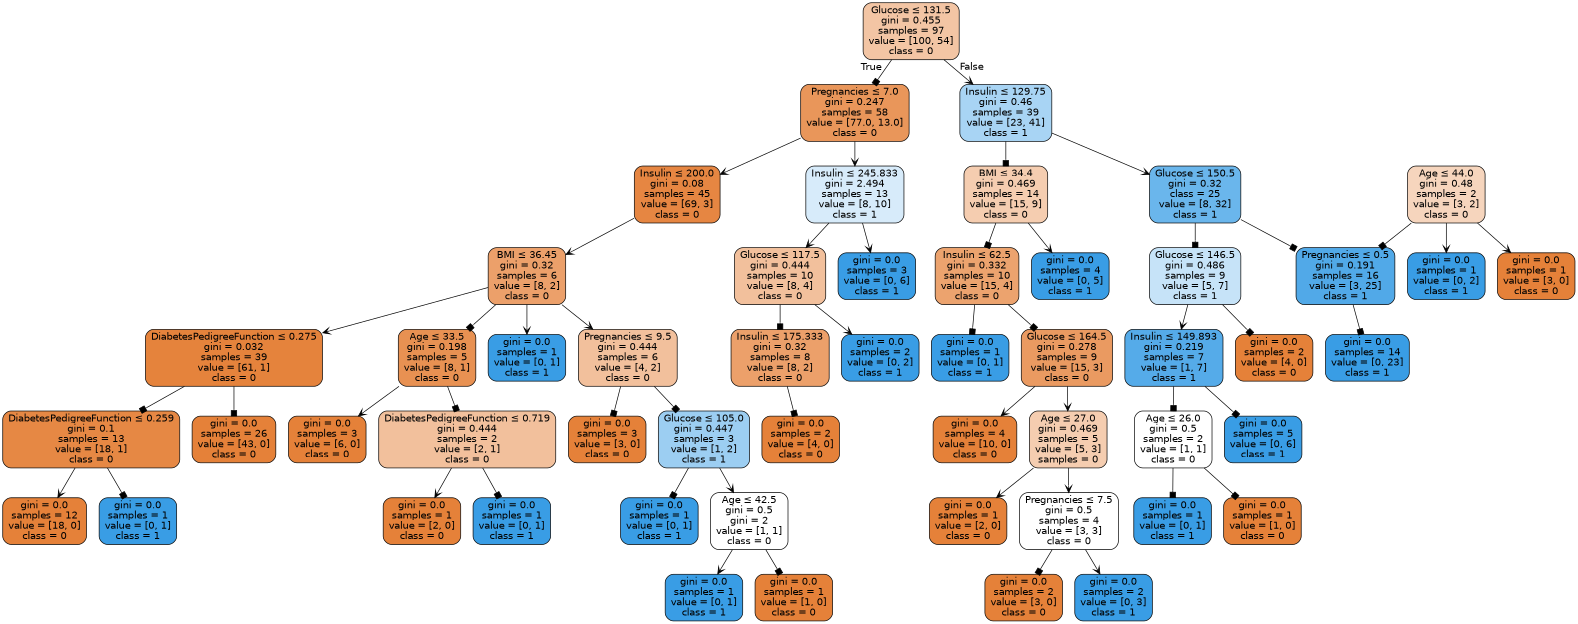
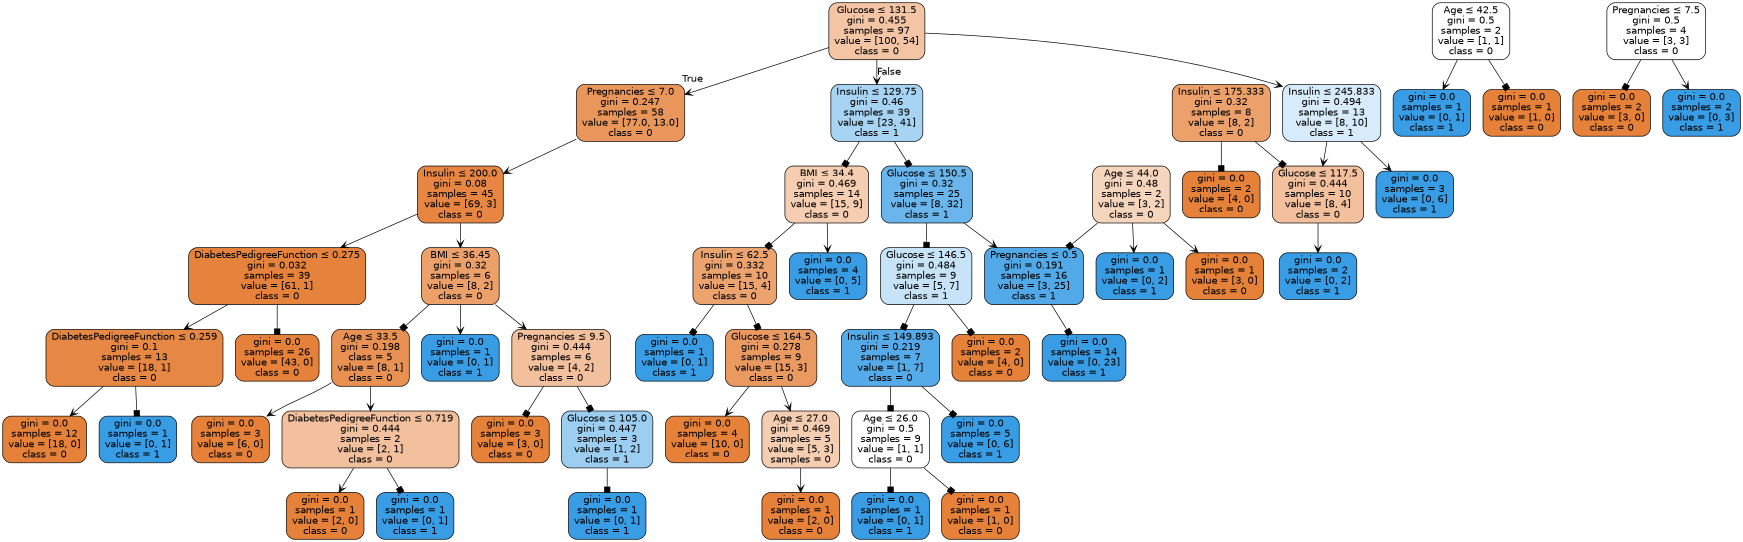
  digraph {
    node [color=black fillcolor="#399de5" fontname=helvetica shape=box style="filled, rounded"]
    edge [arrowhead=vee fontname=helvetica]
    n1 [fillcolor="#f3c5a4" label=<Glucose &le; 131.5<br/>gini = 0.455<br/>samples = 97<br/>value = [100, 54]<br/>class = 0>]
    n2 [fillcolor="#e9965a" label=<Pregnancies &le; 7.0<br/>gini = 0.247<br/>samples = 58<br/>value = [77.0, 13.0]<br/>class = 0>]
    n3 [fillcolor="#a8d4f4" label=<Insulin &le; 129.75<br/>gini = 0.46<br/>samples = 39<br/>value = [23, 41]<br/>class = 1>]
    n4 [fillcolor="#e68642" label=<Insulin &le; 200.0<br/>gini = 0.08<br/>samples = 45<br/>value = [69, 3]<br/>class = 0>]
-   n5 [fillcolor="#d7ebfa" label=<Insulin &le; 245.833<br/>gini = 2.494<br/>samples = 13<br/>value = [8, 10]<br/>class = 1>]
+   n5 [fillcolor="#d7ebfa" label=<Insulin &le; 245.833<br/>gini = 0.494<br/>samples = 13<br/>value = [8, 10]<br/>class = 1>]
    n6 [fillcolor="#f5cdb0" label=<BMI &le; 34.4<br/>gini = 0.469<br/>samples = 14<br/>value = [15, 9]<br/>class = 0>]
-   n7 [fillcolor="#6ab6ec" label=<Glucose &le; 150.5<br/>gini = 0.32<br/>class = 25<br/>value = [8, 32]<br/>class = 1>]
+   n7 [fillcolor="#6ab6ec" label=<Glucose &le; 150.5<br/>gini = 0.32<br/>samples = 25<br/>value = [8, 32]<br/>class = 1>]
    n8 [fillcolor="#e5833c" label=<DiabetesPedigreeFunction &le; 0.275<br/>gini = 0.032<br/>samples = 39<br/>value = [61, 1]<br/>class = 0>]
    n9 [fillcolor="#eca06a" label=<BMI &le; 36.45<br/>gini = 0.32<br/>samples = 6<br/>value = [8, 2]<br/>class = 0>]
    n10 [fillcolor="#f2c09c" label=<Glucose &le; 117.5<br/>gini = 0.444<br/>samples = 10<br/>value = [8, 4]<br/>class = 0>]
    n11 [label=<gini = 0.0<br/>samples = 3<br/>value = [0, 6]<br/>class = 1>]
    n12 [fillcolor="#e68844" label=<DiabetesPedigreeFunction &le; 0.259<br/>gini = 0.1<br/>samples = 13<br/>value = [18, 1]<br/>class = 0>]
    n13 [fillcolor="#e58139" label=<gini = 0.0<br/>samples = 26<br/>value = [43, 0]<br/>class = 0>]
-   n14 [fillcolor="#e89152" label=<Age &le; 33.5<br/>gini = 0.198<br/>samples = 5<br/>value = [8, 1]<br/>class = 0>]
+   n14 [fillcolor="#e89152" label=<Age &le; 33.5<br/>gini = 0.198<br/>class = 5<br/>value = [8, 1]<br/>class = 0>]
    n15 [label=<gini = 0.0<br/>samples = 1<br/>value = [0, 1]<br/>class = 1>]
    n16 [fillcolor="#f2c09c" label=<Pregnancies &le; 9.5<br/>gini = 0.444<br/>samples = 6<br/>value = [4, 2]<br/>class = 0>]
    n17 [fillcolor="#e58139" label=<gini = 0.0<br/>samples = 12<br/>value = [18, 0]<br/>class = 0>]
    n18 [label=<gini = 0.0<br/>samples = 1<br/>value = [0, 1]<br/>class = 1>]
    n19 [fillcolor="#e58139" label=<gini = 0.0<br/>samples = 3<br/>value = [6, 0]<br/>class = 0>]
    n20 [fillcolor="#f2c09c" label=<DiabetesPedigreeFunction &le; 0.719<br/>gini = 0.444<br/>samples = 2<br/>value = [2, 1]<br/>class = 0>]
    n21 [fillcolor="#e58139" label=<gini = 0.0<br/>samples = 1<br/>value = [2, 0]<br/>class = 0>]
    n22 [label=<gini = 0.0<br/>samples = 1<br/>value = [0, 1]<br/>class = 1>]
    n23 [fillcolor="#eca06a" label=<Insulin &le; 175.333<br/>gini = 0.32<br/>samples = 8<br/>value = [8, 2]<br/>class = 0>]
    n24 [label=<gini = 0.0<br/>samples = 2<br/>value = [0, 2]<br/>class = 1>]
    n25 [fillcolor="#e58139" label=<gini = 0.0<br/>samples = 2<br/>value = [4, 0]<br/>class = 0>]
    n26 [fillcolor="#e58139" label=<gini = 0.0<br/>samples = 3<br/>value = [3, 0]<br/>class = 0>]
    n27 [fillcolor="#9ccef2" label=<Glucose &le; 105.0<br/>gini = 0.447<br/>samples = 3<br/>value = [1, 2]<br/>class = 1>]
    n28 [label=<gini = 0.0<br/>samples = 1<br/>value = [0, 1]<br/>class = 1>]
-   n29 [fillcolor="#ffffff" label=<Age &le; 42.5<br/>gini = 0.5<br/>gini = 2<br/>value = [1, 1]<br/>class = 0>]
+   n29 [fillcolor="#ffffff" label=<Age &le; 42.5<br/>gini = 0.5<br/>samples = 2<br/>value = [1, 1]<br/>class = 0>]
    n30 [label=<gini = 0.0<br/>samples = 1<br/>value = [0, 1]<br/>class = 1>]
    n31 [fillcolor="#e58139" label=<gini = 0.0<br/>samples = 1<br/>value = [1, 0]<br/>class = 0>]
    n32 [fillcolor="#eca36e" label=<Insulin &le; 62.5<br/>gini = 0.332<br/>samples = 10<br/>value = [15, 4]<br/>class = 0>]
    n33 [label=<gini = 0.0<br/>samples = 4<br/>value = [0, 5]<br/>class = 1>]
-   n34 [fillcolor="#c6e3f8" label=<Glucose &le; 146.5<br/>gini = 0.486<br/>samples = 9<br/>value = [5, 7]<br/>class = 1>]
+   n34 [fillcolor="#c6e3f8" label=<Glucose &le; 146.5<br/>gini = 0.484<br/>samples = 9<br/>value = [5, 7]<br/>class = 1>]
    n35 [fillcolor="#51a9e8" label=<Pregnancies &le; 0.5<br/>gini = 0.191<br/>samples = 16<br/>value = [3, 25]<br/>class = 1>]
    n36 [label=<gini = 0.0<br/>samples = 1<br/>value = [0, 1]<br/>class = 1>]
    n37 [fillcolor="#ea9a61" label=<Glucose &le; 164.5<br/>gini = 0.278<br/>samples = 9<br/>value = [15, 3]<br/>class = 0>]
    n38 [fillcolor="#e58139" label=<gini = 0.0<br/>samples = 4<br/>value = [10, 0]<br/>class = 0>]
    n39 [fillcolor="#f5cdb0" label=<Age &le; 27.0<br/>gini = 0.469<br/>samples = 5<br/>value = [5, 3]<br/>samples = 0>]
    n40 [fillcolor="#e58139" label=<gini = 0.0<br/>samples = 1<br/>value = [2, 0]<br/>class = 0>]
    n41 [fillcolor="#ffffff" label=<Pregnancies &le; 7.5<br/>gini = 0.5<br/>samples = 4<br/>value = [3, 3]<br/>class = 0>]
    n42 [fillcolor="#e58139" label=<gini = 0.0<br/>samples = 2<br/>value = [3, 0]<br/>class = 0>]
    n43 [label=<gini = 0.0<br/>samples = 2<br/>value = [0, 3]<br/>class = 1>]
-   n44 [fillcolor="#55abe9" label=<Insulin &le; 149.893<br/>gini = 0.219<br/>samples = 7<br/>value = [1, 7]<br/>class = 1>]
+   n44 [fillcolor="#55abe9" label=<Insulin &le; 149.893<br/>gini = 0.219<br/>samples = 7<br/>value = [1, 7]<br/>class = 0>]
    n45 [fillcolor="#e58139" label=<gini = 0.0<br/>samples = 2<br/>value = [4, 0]<br/>class = 0>]
    n46 [label=<gini = 0.0<br/>samples = 14<br/>value = [0, 23]<br/>class = 1>]
-   n47 [fillcolor="#ffffff" label=<Age &le; 26.0<br/>gini = 0.5<br/>samples = 2<br/>value = [1, 1]<br/>class = 0>]
+   n47 [fillcolor="#ffffff" label=<Age &le; 26.0<br/>gini = 0.5<br/>samples = 9<br/>value = [1, 1]<br/>class = 0>]
    n48 [label=<gini = 0.0<br/>samples = 5<br/>value = [0, 6]<br/>class = 1>]
    n49 [label=<gini = 0.0<br/>samples = 1<br/>value = [0, 1]<br/>class = 1>]
    n50 [fillcolor="#e58139" label=<gini = 0.0<br/>samples = 1<br/>value = [1, 0]<br/>class = 0>]
    n51 [fillcolor="#f6d5bd" label=<Age &le; 44.0<br/>gini = 0.48<br/>samples = 2<br/>value = [3, 2]<br/>class = 0>]
    n52 [label=<gini = 0.0<br/>samples = 1<br/>value = [0, 2]<br/>class = 1>]
    n53 [fillcolor="#e58139" label=<gini = 0.0<br/>samples = 1<br/>value = [3, 0]<br/>class = 0>]
-   n1 -> n2 [arrowhead=box headlabel=True labelangle=45 labeldistance=2.5]
+   n1 -> n2 [headlabel=True labelangle=45 labeldistance=2.5]
    n1 -> n3 [headlabel=False labelangle=-45 labeldistance=2.5]
    n2 -> n4
-   n2 -> n5
+   n1 -> n5
    n3 -> n6 [arrowhead=box]
-   n3 -> n7
-   n9 -> n8
+   n3 -> n7 [arrowhead=box]
+   n4 -> n8
    n4 -> n9
    n5 -> n10
    n5 -> n11
    n6 -> n32 [arrowhead=box]
    n6 -> n33
    n7 -> n34 [arrowhead=box]
-   n7 -> n35 [arrowhead=box]
-   n8 -> n12 [arrowhead=box]
+   n7 -> n35
+   n8 -> n12
    n8 -> n13 [arrowhead=box]
    n9 -> n14 [arrowhead=box]
    n9 -> n15
    n9 -> n16
-   n10 -> n23 [arrowhead=box]
+   n23 -> n10 [arrowhead=box]
    n10 -> n24
    n12 -> n17
    n12 -> n18 [arrowhead=box]
    n14 -> n19
-   n14 -> n20 [arrowhead=box]
+   n14 -> n20
    n16 -> n26 [arrowhead=box]
    n16 -> n27 [arrowhead=box]
    n20 -> n21
    n20 -> n22 [arrowhead=box]
    n23 -> n25 [arrowhead=box]
    n27 -> n28 [arrowhead=box]
-   n27 -> n29
    n29 -> n30
    n29 -> n31 [arrowhead=box]
    n32 -> n36 [arrowhead=box]
    n32 -> n37 [arrowhead=box]
-   n34 -> n44
+   n34 -> n44 [arrowhead=box]
    n34 -> n45 [arrowhead=box]
    n35 -> n46 [arrowhead=box]
    n37 -> n38
    n37 -> n39
    n39 -> n40
-   n39 -> n41
    n41 -> n42 [arrowhead=box]
    n41 -> n43
    n44 -> n47 [arrowhead=box]
    n44 -> n48 [arrowhead=box]
    n47 -> n49 [arrowhead=box]
    n47 -> n50 [arrowhead=box]
    n51 -> n35 [arrowhead=box]
    n51 -> n52
    n51 -> n53
  }
